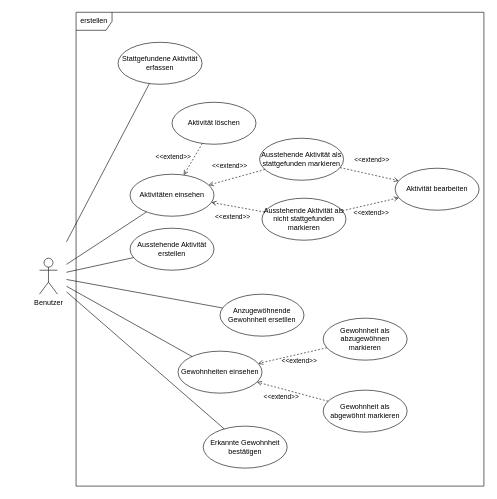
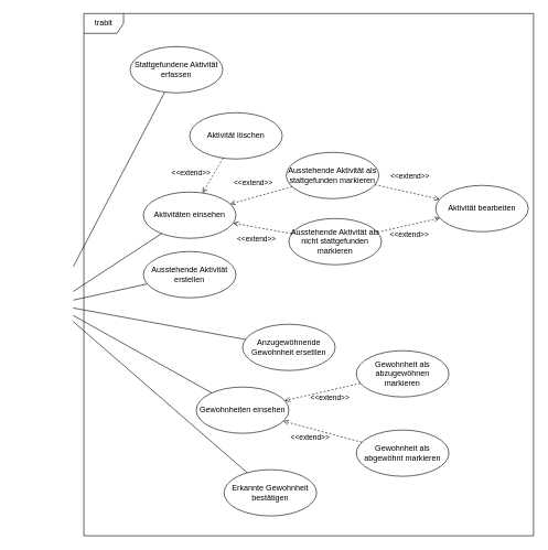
  <mxCell id="0" />
  <mxCell id="1" parent="0" />
  <mxCell id="2" value="Stattgefundene Aktivität erfassen" style="ellipse;whiteSpace=wrap;html=1;" parent="1" vertex="1"><mxGeometry x="196" y="70" width="140" height="70" as="geometry" /></mxCell>
  <mxCell id="3" value="Ausstehende Aktivität erstellen" style="ellipse;whiteSpace=wrap;html=1;" parent="1" vertex="1"><mxGeometry x="216" y="380" width="140" height="70" as="geometry" /></mxCell>
  <mxCell id="4" value="Aktivitäten einsehen" style="ellipse;whiteSpace=wrap;html=1;" parent="1" vertex="1"><mxGeometry x="216" y="290" width="140" height="70" as="geometry" /></mxCell>
  <mxCell id="5" value="Ausstehende Aktivität als stattgefunden markieren" style="ellipse;whiteSpace=wrap;html=1;" parent="1" vertex="1"><mxGeometry x="432" y="230" width="140" height="70" as="geometry" /></mxCell>
  <mxCell id="6" value="Ausstehende Aktivität als nicht stattgefunden markieren" style="ellipse;whiteSpace=wrap;html=1;" parent="1" vertex="1"><mxGeometry x="436" y="330" width="140" height="70" as="geometry" /></mxCell>
  <mxCell id="7" value="Erkannte Gewohnheit bestätigen" style="ellipse;whiteSpace=wrap;html=1;" parent="1" vertex="1"><mxGeometry x="338" y="710" width="140" height="70" as="geometry" /></mxCell>
  <mxCell id="8" value="Anzugewöhnende Gewohnheit ersetllen" style="ellipse;whiteSpace=wrap;html=1;" parent="1" vertex="1"><mxGeometry x="366" y="490" width="140" height="70" as="geometry" /></mxCell>
  <mxCell id="9" value="Gewohnheit als abzugewöhnen markieren" style="ellipse;whiteSpace=wrap;html=1;" parent="1" vertex="1"><mxGeometry x="538" y="530" width="140" height="70" as="geometry" /></mxCell>
  <mxCell id="10" value="Gewohnheiten einsehen" style="ellipse;whiteSpace=wrap;html=1;" parent="1" vertex="1"><mxGeometry x="296" y="585" width="140" height="70" as="geometry" /></mxCell>
  <mxCell id="11" value="&amp;lt;&amp;lt;extend&amp;gt;&amp;gt;" style="html=1;verticalAlign=bottom;labelBackgroundColor=none;endArrow=open;endFill=0;dashed=1;rounded=0;" parent="1" source="5" target="4" edge="1"><mxGeometry x="0.165" y="-13" width="160" relative="1" as="geometry"><mxPoint x="346" y="290" as="sourcePoint" /><mxPoint x="388" y="270" as="targetPoint" /><mxPoint as="offset" /></mxGeometry></mxCell>
  <mxCell id="12" value="&amp;lt;&amp;lt;extend&amp;gt;&amp;gt;" style="html=1;verticalAlign=bottom;labelBackgroundColor=none;endArrow=open;endFill=0;dashed=1;rounded=0;" parent="1" source="6" target="4" edge="1"><mxGeometry x="0.075" y="26" width="160" relative="1" as="geometry"><mxPoint x="346" y="520" as="sourcePoint" /><mxPoint x="368" y="390" as="targetPoint" /><mxPoint x="-1" as="offset" /></mxGeometry></mxCell>
  <mxCell id="13" value="&amp;lt;&amp;lt;extend&amp;gt;&amp;gt;" style="html=1;verticalAlign=bottom;labelBackgroundColor=none;endArrow=open;endFill=0;dashed=1;rounded=0;" parent="1" source="9" target="10" edge="1"><mxGeometry x="-0.117" y="20" width="160" relative="1" as="geometry"><mxPoint x="518" y="650" as="sourcePoint" /><mxPoint x="746" y="720" as="targetPoint" /><mxPoint as="offset" /></mxGeometry></mxCell>
  <mxCell id="14" value="" style="endArrow=none;html=1;rounded=0;" parent="1" source="27" target="7" edge="1"><mxGeometry width="50" height="50" relative="1" as="geometry"><mxPoint x="154" y="640" as="sourcePoint" /><mxPoint x="204" y="700" as="targetPoint" /></mxGeometry></mxCell>
  <mxCell id="15" value="" style="endArrow=none;html=1;rounded=0;" parent="1" source="27" target="3" edge="1"><mxGeometry width="50" height="50" relative="1" as="geometry"><mxPoint x="154" y="580" as="sourcePoint" /><mxPoint x="346" y="750" as="targetPoint" /></mxGeometry></mxCell>
  <mxCell id="16" value="" style="endArrow=none;html=1;rounded=0;" parent="1" source="27" target="4" edge="1"><mxGeometry width="50" height="50" relative="1" as="geometry"><mxPoint x="144" y="540" as="sourcePoint" /><mxPoint x="256" y="365" as="targetPoint" /></mxGeometry></mxCell>
  <mxCell id="17" value="" style="endArrow=none;html=1;rounded=0;" parent="1" source="27" target="2" edge="1"><mxGeometry width="50" height="50" relative="1" as="geometry"><mxPoint x="114" y="540" as="sourcePoint" /><mxPoint x="266" y="210" as="targetPoint" /></mxGeometry></mxCell>
  <mxCell id="18" value="Aktivität bearbeiten" style="ellipse;whiteSpace=wrap;html=1;" parent="1" vertex="1"><mxGeometry x="658" y="280" width="140" height="70" as="geometry" /></mxCell>
  <mxCell id="19" value="&amp;lt;&amp;lt;extend&amp;gt;&amp;gt;" style="html=1;verticalAlign=bottom;labelBackgroundColor=none;endArrow=open;endFill=0;dashed=1;rounded=0;" parent="1" source="5" target="18" edge="1"><mxGeometry x="0.034" y="16" width="160" relative="1" as="geometry"><mxPoint x="756" y="330" as="sourcePoint" /><mxPoint x="916" y="330" as="targetPoint" /><mxPoint x="-1" as="offset" /></mxGeometry></mxCell>
  <mxCell id="20" value="&amp;lt;&amp;lt;extend&amp;gt;&amp;gt;" style="html=1;verticalAlign=bottom;labelBackgroundColor=none;endArrow=open;endFill=0;dashed=1;rounded=0;" parent="1" source="6" target="18" edge="1"><mxGeometry x="-0.093" y="-25" width="160" relative="1" as="geometry"><mxPoint x="536" y="530" as="sourcePoint" /><mxPoint x="696" y="530" as="targetPoint" /><mxPoint y="-1" as="offset" /></mxGeometry></mxCell>
  <mxCell id="21" value="&lt;div&gt;Aktivität löschen&lt;br&gt;&lt;/div&gt;" style="ellipse;whiteSpace=wrap;html=1;" parent="1" vertex="1"><mxGeometry x="286" y="170" width="140" height="70" as="geometry" /></mxCell>
  <mxCell id="22" value="&amp;lt;&amp;lt;extend&amp;gt;&amp;gt;" style="html=1;verticalAlign=bottom;labelBackgroundColor=none;endArrow=open;endFill=0;dashed=1;rounded=0;" parent="1" source="21" target="4" edge="1"><mxGeometry x="0.686" y="-26" width="160" relative="1" as="geometry"><mxPoint x="696" y="170" as="sourcePoint" /><mxPoint x="268" y="250" as="targetPoint" /><mxPoint as="offset" /></mxGeometry></mxCell>
  <mxCell id="23" value="Gewohnheit als abgewöhnt markieren" style="ellipse;whiteSpace=wrap;html=1;" parent="1" vertex="1"><mxGeometry x="538" y="650" width="140" height="70" as="geometry" /></mxCell>
  <mxCell id="24" value="&amp;lt;&amp;lt;extend&amp;gt;&amp;gt;" style="html=1;verticalAlign=bottom;labelBackgroundColor=none;endArrow=open;endFill=0;dashed=1;rounded=0;" parent="1" source="23" target="10" edge="1"><mxGeometry x="0.224" y="22" width="160" relative="1" as="geometry"><mxPoint x="348" y="660" as="sourcePoint" /><mxPoint x="426" y="790" as="targetPoint" /><mxPoint as="offset" /></mxGeometry></mxCell>
  <mxCell id="25" value="" style="group;strokeColor=none;" parent="1" vertex="1" connectable="0"><mxGeometry x="50" y="400" width="60" height="120" as="geometry" /></mxCell>
- <mxCell id="26" value="Benutzer" style="shape=umlActor;verticalLabelPosition=bottom;verticalAlign=top;html=1;" parent="25" vertex="1"><mxGeometry x="15" y="30" width="30" height="60" as="geometry" /></mxCell>
  <mxCell id="27" value="" style="rounded=1;whiteSpace=wrap;html=1;rotation=90;fillColor=none;strokeColor=none;" parent="25" vertex="1"><mxGeometry x="-30" y="30" width="120" height="60" as="geometry" /></mxCell>
  <mxCell id="28" value="" style="endArrow=none;html=1;rounded=0;" parent="1" source="27" target="10" edge="1"><mxGeometry width="50" height="50" relative="1" as="geometry"><mxPoint x="164" y="650" as="sourcePoint" /><mxPoint x="340" y="690" as="targetPoint" /></mxGeometry></mxCell>
  <mxCell id="29" value="" style="endArrow=none;html=1;rounded=0;" edge="1" parent="1" source="27" target="8"><mxGeometry width="50" height="50" relative="1" as="geometry"><mxPoint x="164" y="475" as="sourcePoint" /><mxPoint x="334" y="475" as="targetPoint" /></mxGeometry></mxCell>
- <mxCell id="30" value="erstellen" style="shape=umlFrame;whiteSpace=wrap;html=1;pointerEvents=0;" vertex="1" parent="1"><mxGeometry x="126" y="20" width="680" height="790" as="geometry" /></mxCell>
+ <mxCell id="30" value="trabit" style="shape=umlFrame;whiteSpace=wrap;html=1;pointerEvents=0;" vertex="1" parent="1"><mxGeometry x="126" y="20" width="680" height="790" as="geometry" /></mxCell>
